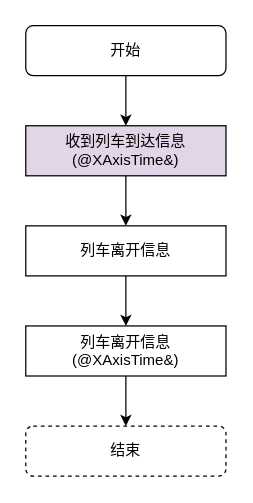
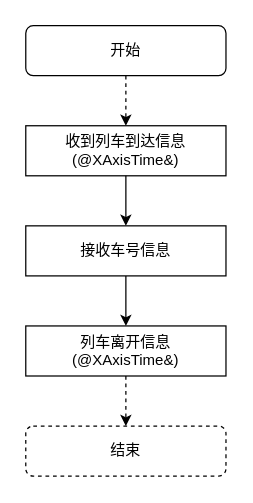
  <mxCell id="0" />
  <mxCell id="1" parent="0" />
  <mxCell id="2" value="开始" style="rounded=1;whiteSpace=wrap;html=1;" vertex="1" parent="1"><mxGeometry x="20" y="20" width="160" height="40" as="geometry" /></mxCell>
- <mxCell id="3" value="收到列车到达信息&lt;br&gt;(@XAxisTime&amp;amp;)" style="rounded=0;whiteSpace=wrap;html=1;fillColor=#e1d5e7;" vertex="1" parent="1"><mxGeometry x="20" y="100" width="160" height="40" as="geometry" /></mxCell>
- <mxCell id="4" value="列车离开信息" style="rounded=0;whiteSpace=wrap;html=1;" vertex="1" parent="1"><mxGeometry x="20" y="180" width="160" height="40" as="geometry" /></mxCell>
+ <mxCell id="3" value="收到列车到达信息&lt;br&gt;(@XAxisTime&amp;amp;)" style="rounded=0;whiteSpace=wrap;html=1;" vertex="1" parent="1"><mxGeometry x="20" y="100" width="160" height="40" as="geometry" /></mxCell>
+ <mxCell id="4" value="接收车号信息" style="rounded=0;whiteSpace=wrap;html=1;" vertex="1" parent="1"><mxGeometry x="20" y="180" width="160" height="40" as="geometry" /></mxCell>
  <mxCell id="5" value="&lt;div&gt;列车离开信息&lt;/div&gt;&lt;div&gt;(@XAxisTime&amp;amp;)&lt;/div&gt;" style="rounded=0;whiteSpace=wrap;html=1;" vertex="1" parent="1"><mxGeometry x="20" y="260" width="160" height="40" as="geometry" /></mxCell>
  <mxCell id="6" value="结束" style="rounded=1;whiteSpace=wrap;html=1;dashed=1;" vertex="1" parent="1"><mxGeometry x="20" y="340" width="160" height="40" as="geometry" /></mxCell>
- <mxCell id="7" value="" style="endArrow=classic;html=1;exitX=0.5;exitY=1;exitDx=0;exitDy=0;" edge="1" parent="1" source="2" target="3"><mxGeometry width="50" height="50" relative="1" as="geometry"><mxPoint x="260" y="430" as="sourcePoint" /><mxPoint x="310" y="380" as="targetPoint" /></mxGeometry></mxCell>
+ <mxCell id="7" value="" style="endArrow=classic;html=1;exitX=0.5;exitY=1;exitDx=0;exitDy=0;dashed=1;" edge="1" parent="1" source="2" target="3"><mxGeometry width="50" height="50" relative="1" as="geometry"><mxPoint x="260" y="430" as="sourcePoint" /><mxPoint x="310" y="380" as="targetPoint" /></mxGeometry></mxCell>
  <mxCell id="8" value="" style="endArrow=classic;html=1;exitX=0.5;exitY=1;exitDx=0;exitDy=0;entryX=0.5;entryY=0;entryDx=0;entryDy=0;" edge="1" parent="1" source="3" target="4"><mxGeometry width="50" height="50" relative="1" as="geometry"><mxPoint x="110" y="70" as="sourcePoint" /><mxPoint x="110" y="110" as="targetPoint" /></mxGeometry></mxCell>
  <mxCell id="9" value="" style="endArrow=classic;html=1;exitX=0.5;exitY=1;exitDx=0;exitDy=0;" edge="1" parent="1" source="4" target="5"><mxGeometry width="50" height="50" relative="1" as="geometry"><mxPoint x="260" y="310" as="sourcePoint" /><mxPoint x="310" y="260" as="targetPoint" /></mxGeometry></mxCell>
- <mxCell id="10" value="" style="endArrow=classic;html=1;exitX=0.5;exitY=1;exitDx=0;exitDy=0;entryX=0.5;entryY=0;entryDx=0;entryDy=0;" edge="1" parent="1" source="5" target="6"><mxGeometry width="50" height="50" relative="1" as="geometry"><mxPoint x="260" y="310" as="sourcePoint" /><mxPoint x="310" y="260" as="targetPoint" /></mxGeometry></mxCell>
+ <mxCell id="10" value="" style="endArrow=classic;html=1;exitX=0.5;exitY=1;exitDx=0;exitDy=0;entryX=0.5;entryY=0;entryDx=0;entryDy=0;dashed=1;" edge="1" parent="1" source="5" target="6"><mxGeometry width="50" height="50" relative="1" as="geometry"><mxPoint x="260" y="310" as="sourcePoint" /><mxPoint x="310" y="260" as="targetPoint" /></mxGeometry></mxCell>
